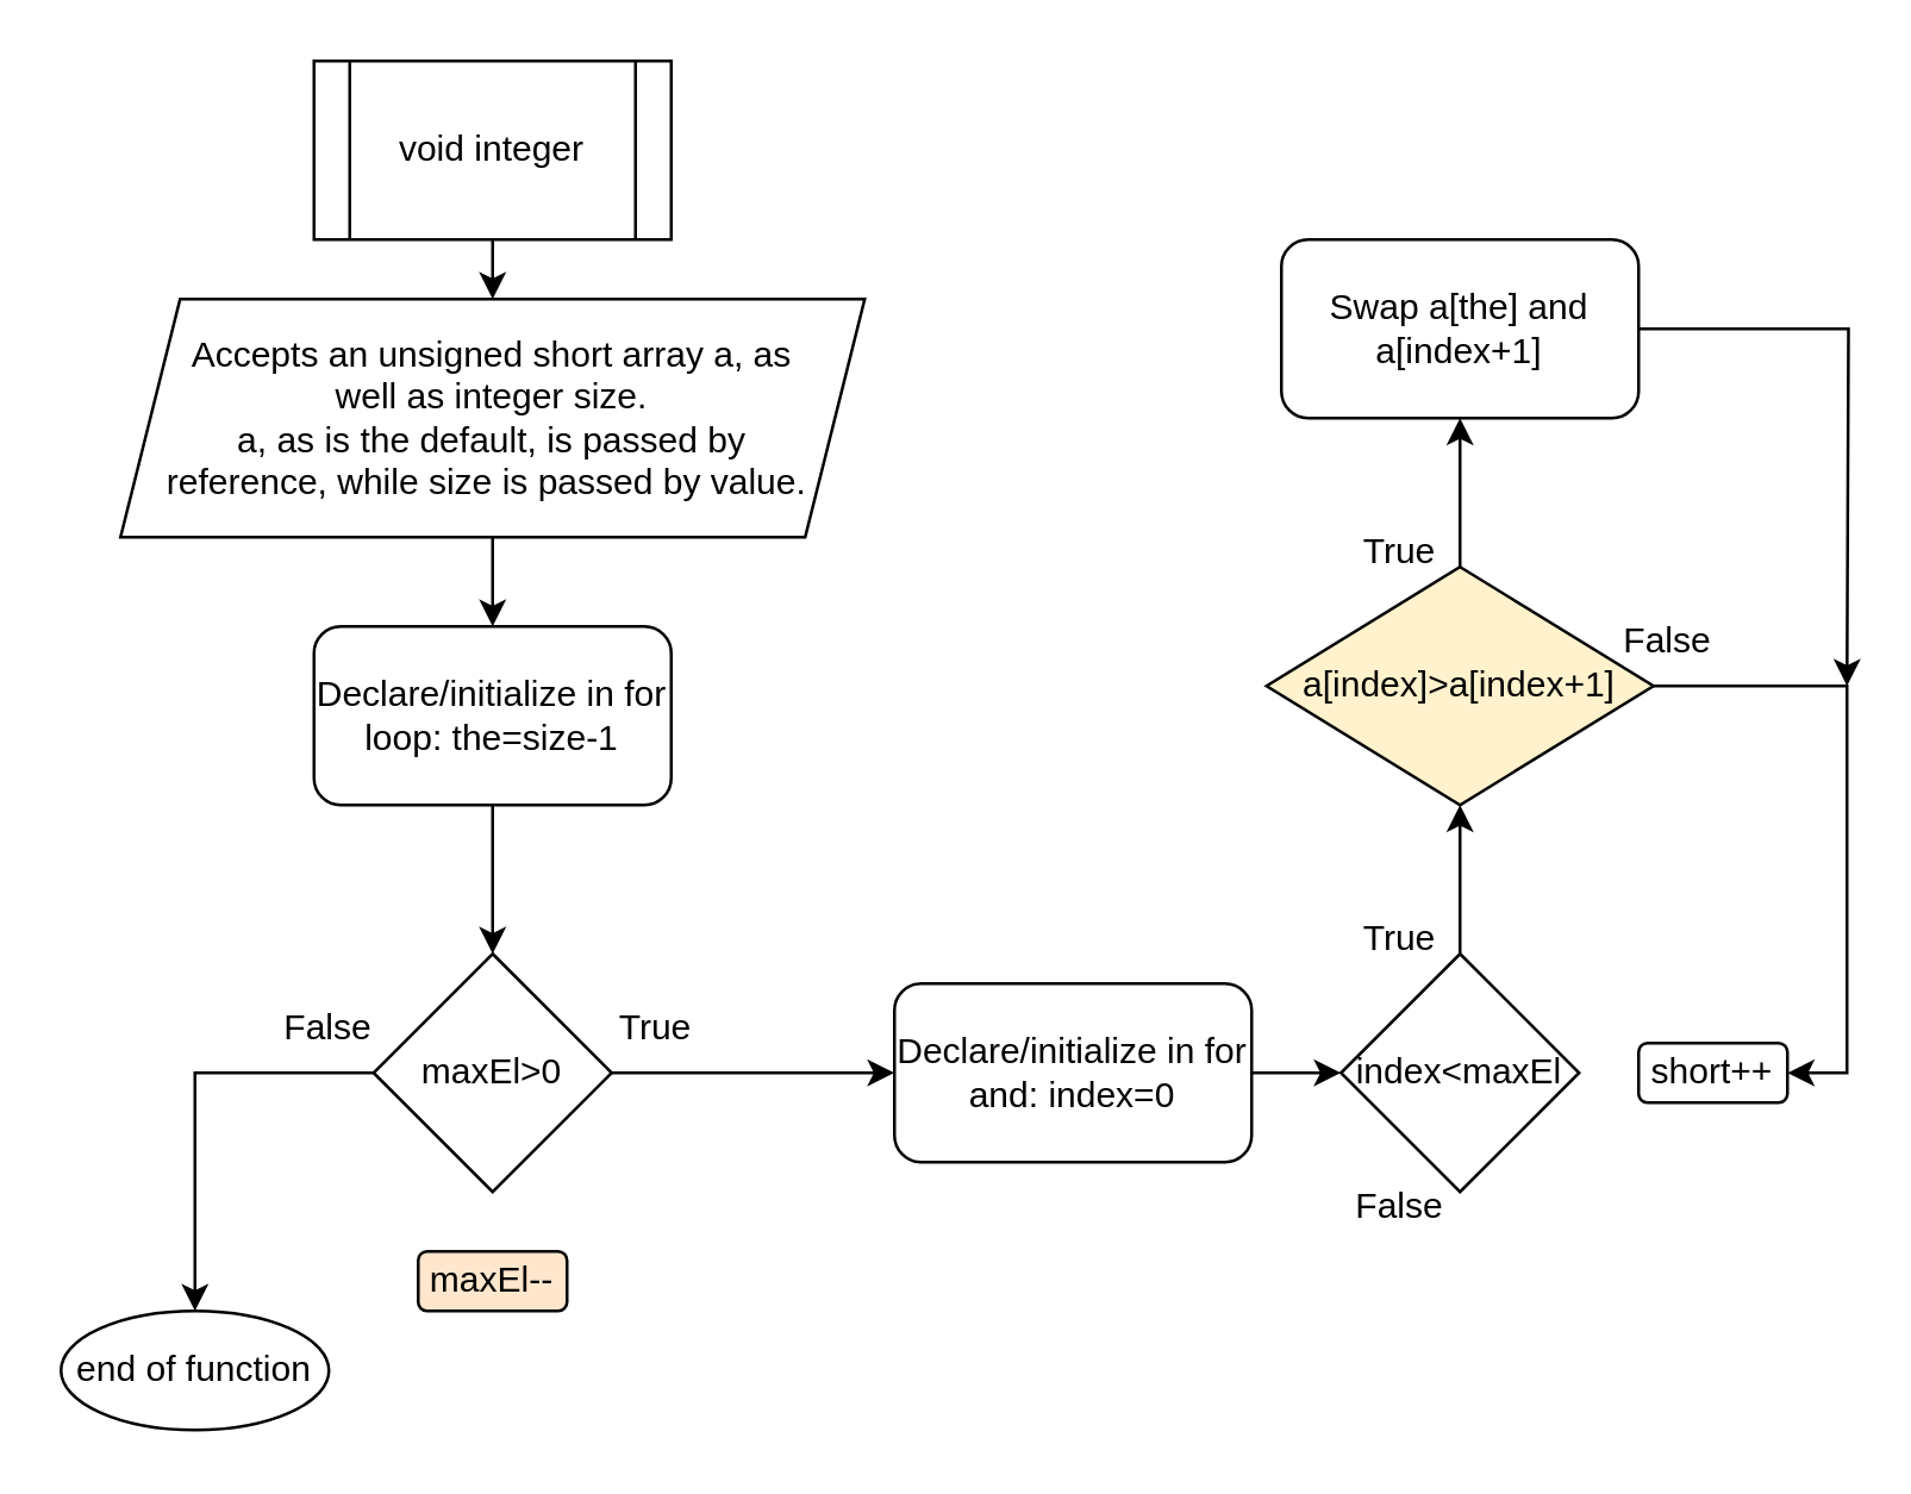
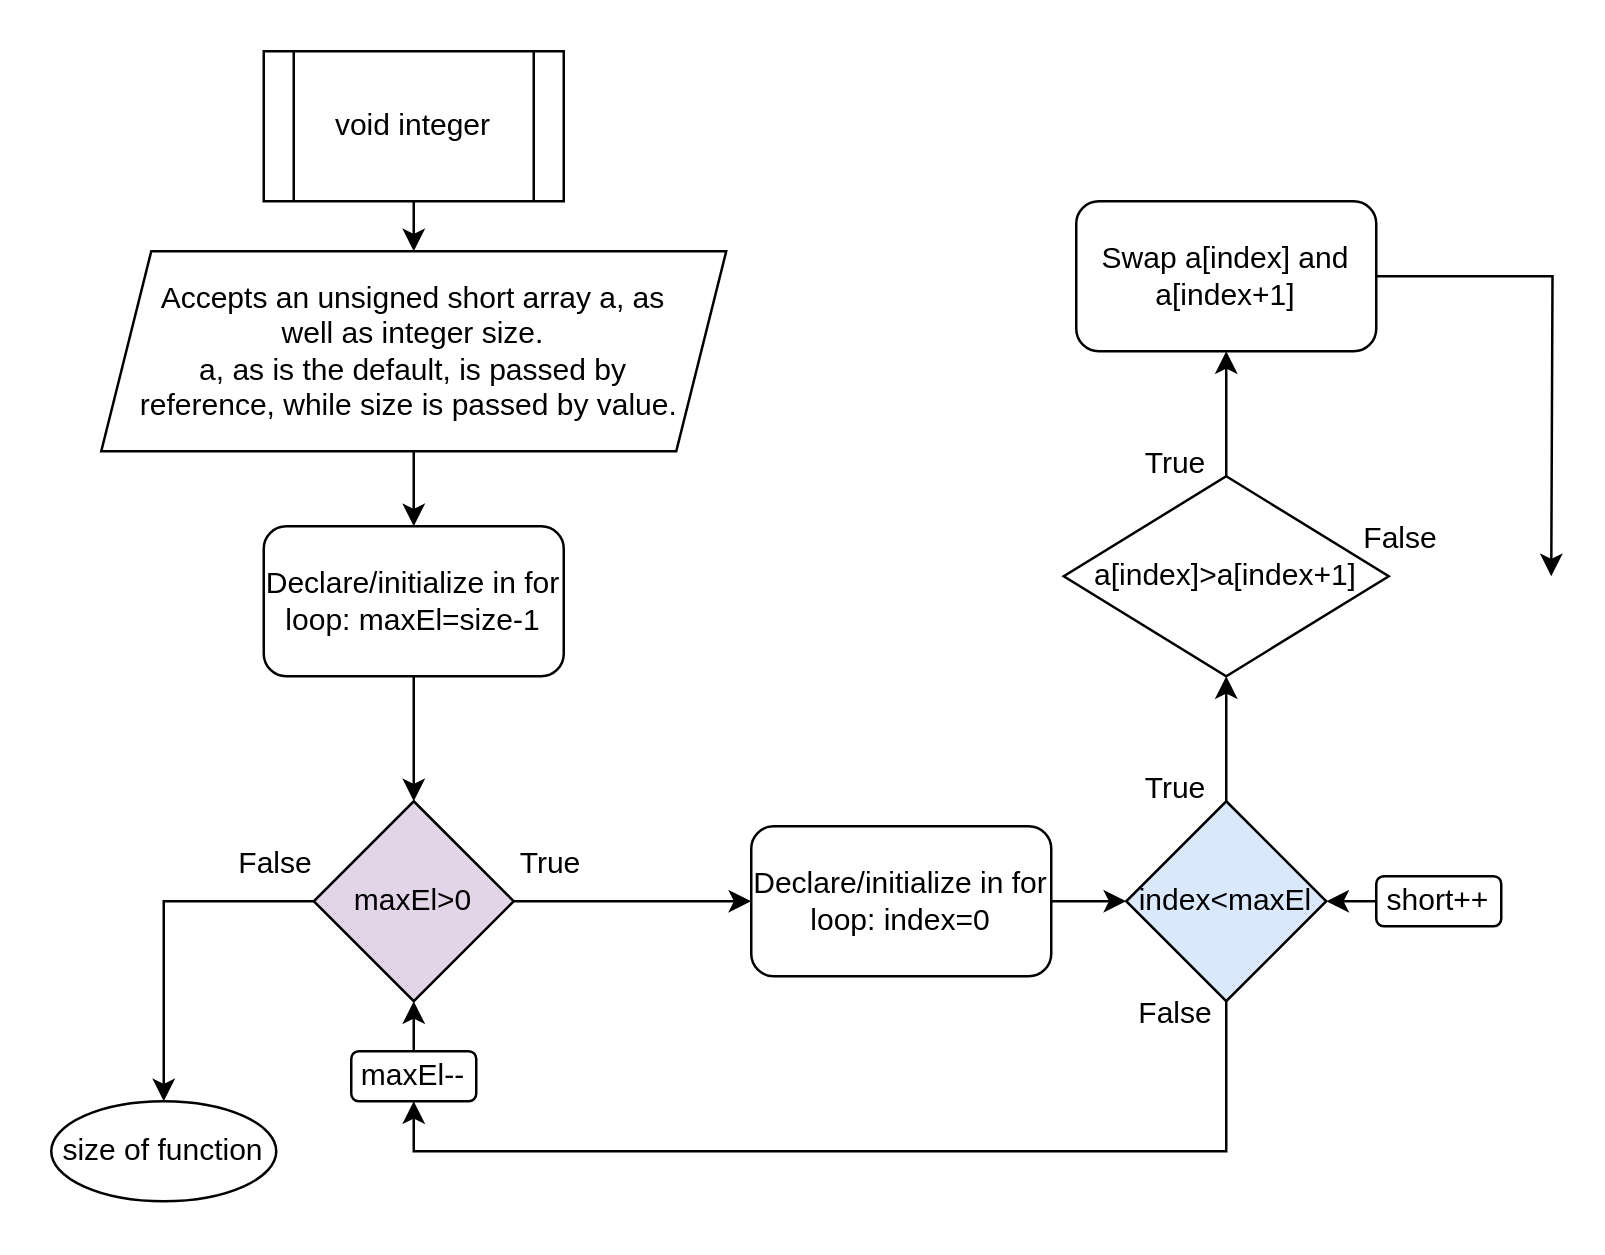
  <mxCell id="0" />
  <mxCell id="1" parent="0" />
  <mxCell id="2" style="edgeStyle=orthogonalEdgeStyle;rounded=0;orthogonalLoop=1;jettySize=auto;html=1;exitX=0.5;exitY=1;exitDx=0;exitDy=0;entryX=0.5;entryY=0;entryDx=0;entryDy=0;" edge="1" parent="1" source="3" target="5"><mxGeometry relative="1" as="geometry" /></mxCell>
  <mxCell id="3" value="void integer" style="shape=process;whiteSpace=wrap;html=1;backgroundOutline=1;" vertex="1" parent="1"><mxGeometry x="105" y="20" width="120" height="60" as="geometry" /></mxCell>
  <mxCell id="4" style="edgeStyle=orthogonalEdgeStyle;rounded=0;orthogonalLoop=1;jettySize=auto;html=1;exitX=0.5;exitY=1;exitDx=0;exitDy=0;entryX=0.5;entryY=0;entryDx=0;entryDy=0;" edge="1" parent="1" source="5" target="7"><mxGeometry relative="1" as="geometry" /></mxCell>
  <mxCell id="5" value="Accepts an unsigned short array a, as &lt;br&gt;well as integer size. &lt;br&gt;a, as is the default, is passed by &lt;br&gt;reference, while size is passed by value.&amp;nbsp;" style="shape=parallelogram;perimeter=parallelogramPerimeter;whiteSpace=wrap;html=1;fixedSize=1;" vertex="1" parent="1"><mxGeometry x="40" y="100" width="250" height="80" as="geometry" /></mxCell>
  <mxCell id="6" style="edgeStyle=orthogonalEdgeStyle;rounded=0;orthogonalLoop=1;jettySize=auto;html=1;exitX=0.5;exitY=1;exitDx=0;exitDy=0;entryX=0.5;entryY=0;entryDx=0;entryDy=0;" edge="1" parent="1" source="7" target="10"><mxGeometry relative="1" as="geometry" /></mxCell>
- <mxCell id="7" value="Declare/initialize in for loop: the=size-1" style="rounded=1;whiteSpace=wrap;html=1;" vertex="1" parent="1"><mxGeometry x="105" y="210" width="120" height="60" as="geometry" /></mxCell>
+ <mxCell id="7" value="Declare/initialize in for loop: maxEl=size-1" style="rounded=1;whiteSpace=wrap;html=1;" vertex="1" parent="1"><mxGeometry x="105" y="210" width="120" height="60" as="geometry" /></mxCell>
  <mxCell id="8" style="edgeStyle=orthogonalEdgeStyle;rounded=0;orthogonalLoop=1;jettySize=auto;html=1;exitX=0;exitY=0.5;exitDx=0;exitDy=0;entryX=0.5;entryY=0;entryDx=0;entryDy=0;" edge="1" parent="1" source="10" target="11"><mxGeometry relative="1" as="geometry" /></mxCell>
  <mxCell id="9" style="edgeStyle=orthogonalEdgeStyle;rounded=0;orthogonalLoop=1;jettySize=auto;html=1;exitX=1;exitY=0.5;exitDx=0;exitDy=0;" edge="1" parent="1" source="10"><mxGeometry relative="1" as="geometry"><mxPoint x="300" y="360" as="targetPoint" /></mxGeometry></mxCell>
- <mxCell id="10" value="maxEl&gt;0" style="rhombus;whiteSpace=wrap;html=1;" vertex="1" parent="1"><mxGeometry x="125" y="320" width="80" height="80" as="geometry" /></mxCell>
- <mxCell id="11" value="end of function" style="ellipse;whiteSpace=wrap;html=1;" vertex="1" parent="1"><mxGeometry x="20" y="440" width="90" height="40" as="geometry" /></mxCell>
+ <mxCell id="10" value="maxEl&gt;0" style="rhombus;whiteSpace=wrap;html=1;fillColor=#e1d5e7;" vertex="1" parent="1"><mxGeometry x="125" y="320" width="80" height="80" as="geometry" /></mxCell>
+ <mxCell id="11" value="size of function" style="ellipse;whiteSpace=wrap;html=1;" vertex="1" parent="1"><mxGeometry x="20" y="440" width="90" height="40" as="geometry" /></mxCell>
  <mxCell id="12" value="False" style="text;html=1;strokeColor=none;fillColor=none;align=center;verticalAlign=middle;whiteSpace=wrap;rounded=0;" vertex="1" parent="1"><mxGeometry x="80" y="330" width="60" height="30" as="geometry" /></mxCell>
  <mxCell id="13" value="True" style="text;html=1;strokeColor=none;fillColor=none;align=center;verticalAlign=middle;whiteSpace=wrap;rounded=0;" vertex="1" parent="1"><mxGeometry x="190" y="330" width="60" height="30" as="geometry" /></mxCell>
- <mxCell id="15" value="maxEl--" style="rounded=1;whiteSpace=wrap;html=1;fillColor=#ffe6cc;" vertex="1" parent="1"><mxGeometry x="140" y="420" width="50" height="20" as="geometry" /></mxCell>
+ <mxCell id="14" style="edgeStyle=orthogonalEdgeStyle;rounded=0;orthogonalLoop=1;jettySize=auto;html=1;exitX=0.5;exitY=0;exitDx=0;exitDy=0;entryX=0.5;entryY=1;entryDx=0;entryDy=0;" edge="1" parent="1" source="15" target="10"><mxGeometry relative="1" as="geometry" /></mxCell>
+ <mxCell id="15" value="maxEl--" style="rounded=1;whiteSpace=wrap;html=1;" vertex="1" parent="1"><mxGeometry x="140" y="420" width="50" height="20" as="geometry" /></mxCell>
  <mxCell id="16" style="edgeStyle=orthogonalEdgeStyle;rounded=0;orthogonalLoop=1;jettySize=auto;html=1;exitX=1;exitY=0.5;exitDx=0;exitDy=0;entryX=0;entryY=0.5;entryDx=0;entryDy=0;" edge="1" parent="1" source="17" target="20"><mxGeometry relative="1" as="geometry" /></mxCell>
- <mxCell id="17" value="Declare/initialize in for and: index=0" style="rounded=1;whiteSpace=wrap;html=1;" vertex="1" parent="1"><mxGeometry x="300" y="330" width="120" height="60" as="geometry" /></mxCell>
+ <mxCell id="17" value="Declare/initialize in for loop: index=0" style="rounded=1;whiteSpace=wrap;html=1;" vertex="1" parent="1"><mxGeometry x="300" y="330" width="120" height="60" as="geometry" /></mxCell>
+ <mxCell id="18" style="edgeStyle=orthogonalEdgeStyle;rounded=0;orthogonalLoop=1;jettySize=auto;html=1;exitX=0.5;exitY=1;exitDx=0;exitDy=0;entryX=0.5;entryY=1;entryDx=0;entryDy=0;" edge="1" parent="1" source="20" target="15"><mxGeometry relative="1" as="geometry" /></mxCell>
  <mxCell id="19" style="edgeStyle=orthogonalEdgeStyle;rounded=0;orthogonalLoop=1;jettySize=auto;html=1;exitX=0.5;exitY=0;exitDx=0;exitDy=0;" edge="1" parent="1" source="20"><mxGeometry relative="1" as="geometry"><mxPoint x="490" y="270" as="targetPoint" /></mxGeometry></mxCell>
- <mxCell id="20" value="index&amp;lt;maxEl" style="rhombus;whiteSpace=wrap;html=1;" vertex="1" parent="1"><mxGeometry x="450" y="320" width="80" height="80" as="geometry" /></mxCell>
+ <mxCell id="20" value="index&amp;lt;maxEl" style="rhombus;whiteSpace=wrap;html=1;fillColor=#dae8fc;" vertex="1" parent="1"><mxGeometry x="450" y="320" width="80" height="80" as="geometry" /></mxCell>
  <mxCell id="21" value="False" style="text;html=1;strokeColor=none;fillColor=none;align=center;verticalAlign=middle;whiteSpace=wrap;rounded=0;" vertex="1" parent="1"><mxGeometry x="440" y="390" width="60" height="30" as="geometry" /></mxCell>
  <mxCell id="22" value="True" style="text;html=1;strokeColor=none;fillColor=none;align=center;verticalAlign=middle;whiteSpace=wrap;rounded=0;" vertex="1" parent="1"><mxGeometry x="440" y="300" width="60" height="30" as="geometry" /></mxCell>
+ <mxCell id="23" style="edgeStyle=orthogonalEdgeStyle;rounded=0;orthogonalLoop=1;jettySize=auto;html=1;exitX=0;exitY=0.5;exitDx=0;exitDy=0;entryX=1;entryY=0.5;entryDx=0;entryDy=0;" edge="1" parent="1" source="24" target="20"><mxGeometry relative="1" as="geometry" /></mxCell>
  <mxCell id="24" value="short++" style="rounded=1;whiteSpace=wrap;html=1;" vertex="1" parent="1"><mxGeometry x="550" y="350" width="50" height="20" as="geometry" /></mxCell>
- <mxCell id="25" style="edgeStyle=orthogonalEdgeStyle;rounded=0;orthogonalLoop=1;jettySize=auto;html=1;exitX=1;exitY=0.5;exitDx=0;exitDy=0;entryX=1;entryY=0.5;entryDx=0;entryDy=0;" edge="1" parent="1" source="27" target="24"><mxGeometry relative="1" as="geometry" /></mxCell>
  <mxCell id="26" style="edgeStyle=orthogonalEdgeStyle;rounded=0;orthogonalLoop=1;jettySize=auto;html=1;exitX=0.5;exitY=0;exitDx=0;exitDy=0;entryX=0.5;entryY=1;entryDx=0;entryDy=0;" edge="1" parent="1" source="27" target="30"><mxGeometry relative="1" as="geometry" /></mxCell>
- <mxCell id="27" value="a[index]&gt;a[index+1]" style="rhombus;whiteSpace=wrap;html=1;fillColor=#fff2cc;" vertex="1" parent="1"><mxGeometry x="425" y="190" width="130" height="80" as="geometry" /></mxCell>
+ <mxCell id="27" value="a[index]&gt;a[index+1]" style="rhombus;whiteSpace=wrap;html=1;" vertex="1" parent="1"><mxGeometry x="425" y="190" width="130" height="80" as="geometry" /></mxCell>
  <mxCell id="28" value="False" style="text;html=1;strokeColor=none;fillColor=none;align=center;verticalAlign=middle;whiteSpace=wrap;rounded=0;" vertex="1" parent="1"><mxGeometry x="530" y="200" width="60" height="30" as="geometry" /></mxCell>
  <mxCell id="29" style="edgeStyle=orthogonalEdgeStyle;rounded=0;orthogonalLoop=1;jettySize=auto;html=1;exitX=1;exitY=0.5;exitDx=0;exitDy=0;" edge="1" parent="1" source="30"><mxGeometry relative="1" as="geometry"><mxPoint x="620" y="230" as="targetPoint" /></mxGeometry></mxCell>
- <mxCell id="30" value="Swap a[the] and a[index+1]" style="rounded=1;whiteSpace=wrap;html=1;" vertex="1" parent="1"><mxGeometry x="430" y="80" width="120" height="60" as="geometry" /></mxCell>
+ <mxCell id="30" value="Swap a[index] and a[index+1]" style="rounded=1;whiteSpace=wrap;html=1;" vertex="1" parent="1"><mxGeometry x="430" y="80" width="120" height="60" as="geometry" /></mxCell>
  <mxCell id="31" value="True" style="text;html=1;strokeColor=none;fillColor=none;align=center;verticalAlign=middle;whiteSpace=wrap;rounded=0;" vertex="1" parent="1"><mxGeometry x="440" y="170" width="60" height="30" as="geometry" /></mxCell>
